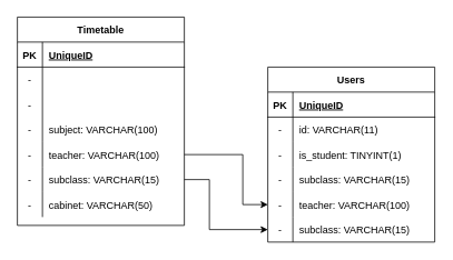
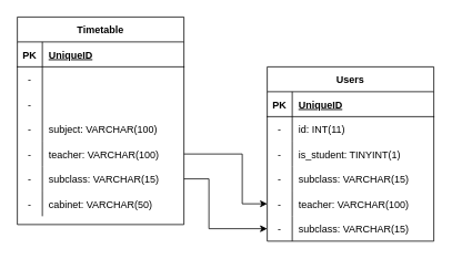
  <mxCell id="0" />
  <mxCell id="1" parent="0" />
  <mxCell id="2" value="Timetable" style="shape=table;startSize=30;container=1;collapsible=1;childLayout=tableLayout;fixedRows=1;rowLines=0;fontStyle=1;align=center;resizeLast=1;" parent="1" vertex="1"><mxGeometry x="20" y="20" width="200" height="250" as="geometry" /></mxCell>
  <mxCell id="3" value="" style="shape=partialRectangle;collapsible=0;dropTarget=0;pointerEvents=0;fillColor=none;top=0;left=0;bottom=1;right=0;points=[[0,0.5],[1,0.5]];portConstraint=eastwest;" parent="2" vertex="1"><mxGeometry y="30" width="200" height="30" as="geometry" /></mxCell>
  <mxCell id="4" value="PK" style="shape=partialRectangle;connectable=0;fillColor=none;top=0;left=0;bottom=0;right=0;fontStyle=1;overflow=hidden;" parent="3" vertex="1"><mxGeometry width="30" height="30" as="geometry" /></mxCell>
  <mxCell id="5" value="UniqueID" style="shape=partialRectangle;connectable=0;fillColor=none;top=0;left=0;bottom=0;right=0;align=left;spacingLeft=6;fontStyle=5;overflow=hidden;" parent="3" vertex="1"><mxGeometry x="30" width="170" height="30" as="geometry" /></mxCell>
  <mxCell id="6" value="" style="shape=partialRectangle;collapsible=0;dropTarget=0;pointerEvents=0;fillColor=none;top=0;left=0;bottom=0;right=0;points=[[0,0.5],[1,0.5]];portConstraint=eastwest;" parent="2" vertex="1"><mxGeometry y="60" width="200" height="30" as="geometry" /></mxCell>
  <mxCell id="7" value="-" style="shape=partialRectangle;connectable=0;fillColor=none;top=0;left=0;bottom=0;right=0;editable=1;overflow=hidden;" parent="6" vertex="1"><mxGeometry width="30" height="30" as="geometry" /></mxCell>
  <mxCell id="8" value="" style="shape=partialRectangle;collapsible=0;dropTarget=0;pointerEvents=0;fillColor=none;top=0;left=0;bottom=0;right=0;points=[[0,0.5],[1,0.5]];portConstraint=eastwest;" parent="2" vertex="1"><mxGeometry y="90" width="200" height="30" as="geometry" /></mxCell>
  <mxCell id="9" value="-" style="shape=partialRectangle;connectable=0;fillColor=none;top=0;left=0;bottom=0;right=0;editable=1;overflow=hidden;" parent="8" vertex="1"><mxGeometry width="30" height="30" as="geometry" /></mxCell>
  <mxCell id="10" value="" style="shape=partialRectangle;collapsible=0;dropTarget=0;pointerEvents=0;fillColor=none;top=0;left=0;bottom=0;right=0;points=[[0,0.5],[1,0.5]];portConstraint=eastwest;" parent="2" vertex="1"><mxGeometry y="120" width="200" height="30" as="geometry" /></mxCell>
  <mxCell id="11" value="-" style="shape=partialRectangle;connectable=0;fillColor=none;top=0;left=0;bottom=0;right=0;editable=1;overflow=hidden;" parent="10" vertex="1"><mxGeometry width="30" height="30" as="geometry" /></mxCell>
  <mxCell id="12" value="subject: VARCHAR(100)" style="shape=partialRectangle;connectable=0;fillColor=none;top=0;left=0;bottom=0;right=0;align=left;spacingLeft=6;overflow=hidden;" parent="10" vertex="1"><mxGeometry x="30" width="170" height="30" as="geometry" /></mxCell>
  <mxCell id="13" value="" style="shape=partialRectangle;collapsible=0;dropTarget=0;pointerEvents=0;fillColor=none;top=0;left=0;bottom=0;right=0;points=[[0,0.5],[1,0.5]];portConstraint=eastwest;" parent="2" vertex="1"><mxGeometry y="150" width="200" height="30" as="geometry" /></mxCell>
  <mxCell id="14" value="-" style="shape=partialRectangle;connectable=0;fillColor=none;top=0;left=0;bottom=0;right=0;editable=1;overflow=hidden;" parent="13" vertex="1"><mxGeometry width="30" height="30" as="geometry" /></mxCell>
  <mxCell id="15" value="teacher: VARCHAR(100)" style="shape=partialRectangle;connectable=0;fillColor=none;top=0;left=0;bottom=0;right=0;align=left;spacingLeft=6;overflow=hidden;" parent="13" vertex="1"><mxGeometry x="30" width="170" height="30" as="geometry" /></mxCell>
  <mxCell id="16" value="" style="shape=partialRectangle;collapsible=0;dropTarget=0;pointerEvents=0;fillColor=none;top=0;left=0;bottom=0;right=0;points=[[0,0.5],[1,0.5]];portConstraint=eastwest;" parent="2" vertex="1"><mxGeometry y="180" width="200" height="30" as="geometry" /></mxCell>
  <mxCell id="17" value="-" style="shape=partialRectangle;connectable=0;fillColor=none;top=0;left=0;bottom=0;right=0;editable=1;overflow=hidden;" parent="16" vertex="1"><mxGeometry width="30" height="30" as="geometry" /></mxCell>
  <mxCell id="18" value="subclass: VARCHAR(15)" style="shape=partialRectangle;connectable=0;fillColor=none;top=0;left=0;bottom=0;right=0;align=left;spacingLeft=6;overflow=hidden;" parent="16" vertex="1"><mxGeometry x="30" width="170" height="30" as="geometry" /></mxCell>
  <mxCell id="19" value="" style="shape=partialRectangle;collapsible=0;dropTarget=0;pointerEvents=0;fillColor=none;top=0;left=0;bottom=0;right=0;points=[[0,0.5],[1,0.5]];portConstraint=eastwest;" parent="2" vertex="1"><mxGeometry y="210" width="200" height="30" as="geometry" /></mxCell>
  <mxCell id="20" value="-" style="shape=partialRectangle;connectable=0;fillColor=none;top=0;left=0;bottom=0;right=0;editable=1;overflow=hidden;" parent="19" vertex="1"><mxGeometry width="30" height="30" as="geometry" /></mxCell>
  <mxCell id="21" value="cabinet: VARCHAR(50)" style="shape=partialRectangle;connectable=0;fillColor=none;top=0;left=0;bottom=0;right=0;align=left;spacingLeft=6;overflow=hidden;" parent="19" vertex="1"><mxGeometry x="30" width="170" height="30" as="geometry" /></mxCell>
  <mxCell id="22" value="Users" style="shape=table;startSize=30;container=1;collapsible=1;childLayout=tableLayout;fixedRows=1;rowLines=0;fontStyle=1;align=center;resizeLast=1;" parent="1" vertex="1"><mxGeometry x="320" y="80" width="200" height="210" as="geometry" /></mxCell>
  <mxCell id="23" value="" style="shape=partialRectangle;collapsible=0;dropTarget=0;pointerEvents=0;fillColor=none;top=0;left=0;bottom=1;right=0;points=[[0,0.5],[1,0.5]];portConstraint=eastwest;" parent="22" vertex="1"><mxGeometry y="30" width="200" height="30" as="geometry" /></mxCell>
  <mxCell id="24" value="PK" style="shape=partialRectangle;connectable=0;fillColor=none;top=0;left=0;bottom=0;right=0;fontStyle=1;overflow=hidden;" parent="23" vertex="1"><mxGeometry width="30" height="30" as="geometry" /></mxCell>
  <mxCell id="25" value="UniqueID" style="shape=partialRectangle;connectable=0;fillColor=none;top=0;left=0;bottom=0;right=0;align=left;spacingLeft=6;fontStyle=5;overflow=hidden;" parent="23" vertex="1"><mxGeometry x="30" width="170" height="30" as="geometry" /></mxCell>
  <mxCell id="26" value="" style="shape=partialRectangle;collapsible=0;dropTarget=0;pointerEvents=0;fillColor=none;top=0;left=0;bottom=0;right=0;points=[[0,0.5],[1,0.5]];portConstraint=eastwest;" parent="22" vertex="1"><mxGeometry y="60" width="200" height="30" as="geometry" /></mxCell>
  <mxCell id="27" value="-" style="shape=partialRectangle;connectable=0;fillColor=none;top=0;left=0;bottom=0;right=0;editable=1;overflow=hidden;" parent="26" vertex="1"><mxGeometry width="30" height="30" as="geometry" /></mxCell>
- <mxCell id="28" value="id: VARCHAR(11)" style="shape=partialRectangle;connectable=0;fillColor=none;top=0;left=0;bottom=0;right=0;align=left;spacingLeft=6;overflow=hidden;" parent="26" vertex="1"><mxGeometry x="30" width="170" height="30" as="geometry" /></mxCell>
+ <mxCell id="28" value="id: INT(11)" style="shape=partialRectangle;connectable=0;fillColor=none;top=0;left=0;bottom=0;right=0;align=left;spacingLeft=6;overflow=hidden;" parent="26" vertex="1"><mxGeometry x="30" width="170" height="30" as="geometry" /></mxCell>
  <mxCell id="29" value="" style="shape=partialRectangle;collapsible=0;dropTarget=0;pointerEvents=0;fillColor=none;top=0;left=0;bottom=0;right=0;points=[[0,0.5],[1,0.5]];portConstraint=eastwest;" parent="22" vertex="1"><mxGeometry y="90" width="200" height="30" as="geometry" /></mxCell>
  <mxCell id="30" value="-" style="shape=partialRectangle;connectable=0;fillColor=none;top=0;left=0;bottom=0;right=0;editable=1;overflow=hidden;" parent="29" vertex="1"><mxGeometry width="30" height="30" as="geometry" /></mxCell>
  <mxCell id="31" value="is_student: TINYINT(1)" style="shape=partialRectangle;connectable=0;fillColor=none;top=0;left=0;bottom=0;right=0;align=left;spacingLeft=6;overflow=hidden;" parent="29" vertex="1"><mxGeometry x="30" width="170" height="30" as="geometry" /></mxCell>
  <mxCell id="32" value="" style="shape=partialRectangle;collapsible=0;dropTarget=0;pointerEvents=0;fillColor=none;top=0;left=0;bottom=0;right=0;points=[[0,0.5],[1,0.5]];portConstraint=eastwest;" parent="22" vertex="1"><mxGeometry y="120" width="200" height="30" as="geometry" /></mxCell>
  <mxCell id="33" value="-" style="shape=partialRectangle;connectable=0;fillColor=none;top=0;left=0;bottom=0;right=0;editable=1;overflow=hidden;" parent="32" vertex="1"><mxGeometry width="30" height="30" as="geometry" /></mxCell>
  <mxCell id="34" value="subclass: VARCHAR(15)" style="shape=partialRectangle;connectable=0;fillColor=none;top=0;left=0;bottom=0;right=0;align=left;spacingLeft=6;overflow=hidden;" parent="32" vertex="1"><mxGeometry x="30" width="170" height="30" as="geometry" /></mxCell>
  <mxCell id="35" value="" style="shape=partialRectangle;collapsible=0;dropTarget=0;pointerEvents=0;fillColor=none;top=0;left=0;bottom=0;right=0;points=[[0,0.5],[1,0.5]];portConstraint=eastwest;" parent="22" vertex="1"><mxGeometry y="150" width="200" height="30" as="geometry" /></mxCell>
  <mxCell id="36" value="-" style="shape=partialRectangle;connectable=0;fillColor=none;top=0;left=0;bottom=0;right=0;editable=1;overflow=hidden;" parent="35" vertex="1"><mxGeometry width="30" height="30" as="geometry" /></mxCell>
  <mxCell id="37" value="teacher: VARCHAR(100)" style="shape=partialRectangle;connectable=0;fillColor=none;top=0;left=0;bottom=0;right=0;align=left;spacingLeft=6;overflow=hidden;" parent="35" vertex="1"><mxGeometry x="30" width="170" height="30" as="geometry" /></mxCell>
  <mxCell id="38" value="" style="shape=partialRectangle;collapsible=0;dropTarget=0;pointerEvents=0;fillColor=none;top=0;left=0;bottom=0;right=0;points=[[0,0.5],[1,0.5]];portConstraint=eastwest;" parent="22" vertex="1"><mxGeometry y="180" width="200" height="30" as="geometry" /></mxCell>
  <mxCell id="39" value="-" style="shape=partialRectangle;connectable=0;fillColor=none;top=0;left=0;bottom=0;right=0;editable=1;overflow=hidden;" parent="38" vertex="1"><mxGeometry width="30" height="30" as="geometry" /></mxCell>
  <mxCell id="40" value="subclass: VARCHAR(15)" style="shape=partialRectangle;connectable=0;fillColor=none;top=0;left=0;bottom=0;right=0;align=left;spacingLeft=6;overflow=hidden;" parent="38" vertex="1"><mxGeometry x="30" width="170" height="30" as="geometry" /></mxCell>
  <mxCell id="41" style="edgeStyle=orthogonalEdgeStyle;rounded=0;orthogonalLoop=1;jettySize=auto;html=1;exitX=1;exitY=0.5;exitDx=0;exitDy=0;entryX=0;entryY=0.5;entryDx=0;entryDy=0;" parent="1" source="13" target="35" edge="1"><mxGeometry relative="1" as="geometry"><Array as="points"><mxPoint x="290" y="185" /><mxPoint x="290" y="245" /></Array></mxGeometry></mxCell>
  <mxCell id="42" style="edgeStyle=orthogonalEdgeStyle;rounded=0;orthogonalLoop=1;jettySize=auto;html=1;exitX=1;exitY=0.5;exitDx=0;exitDy=0;entryX=0;entryY=0.5;entryDx=0;entryDy=0;" parent="1" source="16" target="38" edge="1"><mxGeometry relative="1" as="geometry"><Array as="points"><mxPoint x="250" y="215" /><mxPoint x="250" y="275" /></Array></mxGeometry></mxCell>
